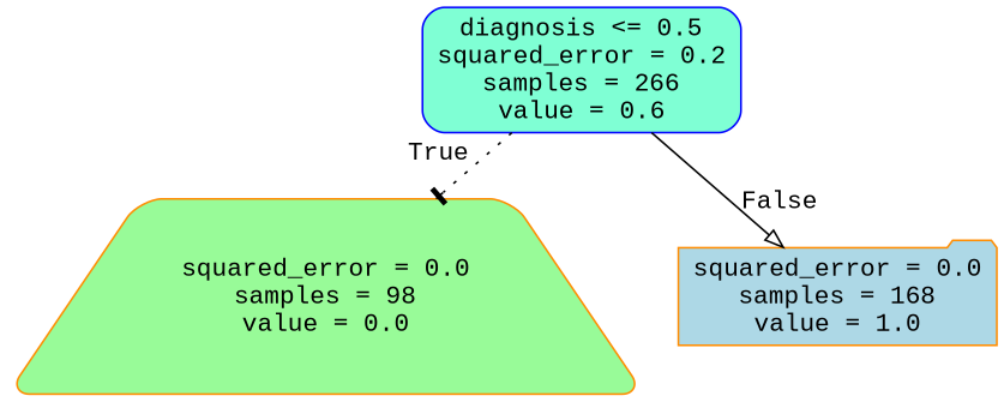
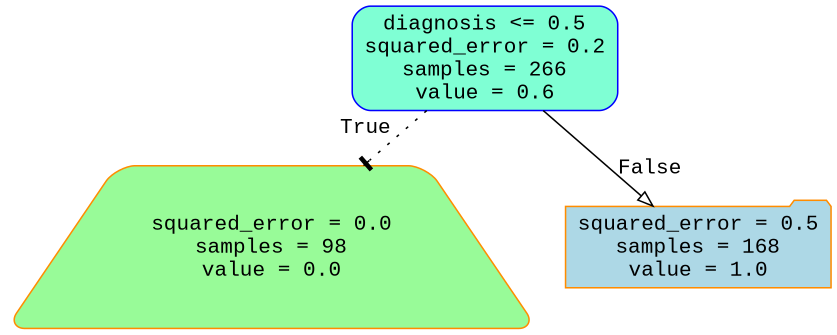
  digraph {
    fontname="Liberation Mono"
    node [color=darkorange fontname="Liberation Mono" style="rounded,filled"]
    edge [fontname="Liberation Mono" labeldistance=2.5]
    n1 [color=blue label="diagnosis <= 0.5\nsquared_error = 0.2\nsamples = 266\nvalue = 0.6" shape=box fillcolor=aquamarine]
    n2 [label="squared_error = 0.0\nsamples = 98\nvalue = 0.0" shape=trapezium fillcolor=palegreen]
-   n3 [label="squared_error = 0.0\nsamples = 168\nvalue = 1.0" shape=folder fillcolor=lightblue]
+   n3 [label="squared_error = 0.5\nsamples = 168\nvalue = 1.0" shape=folder fillcolor=lightblue]
    n1 -> n2 [headlabel=True labelangle=45 style=dotted arrowhead=tee]
    n1 -> n3 [headlabel=False labelangle=-45 style=solid arrowhead=onormal]
  }
